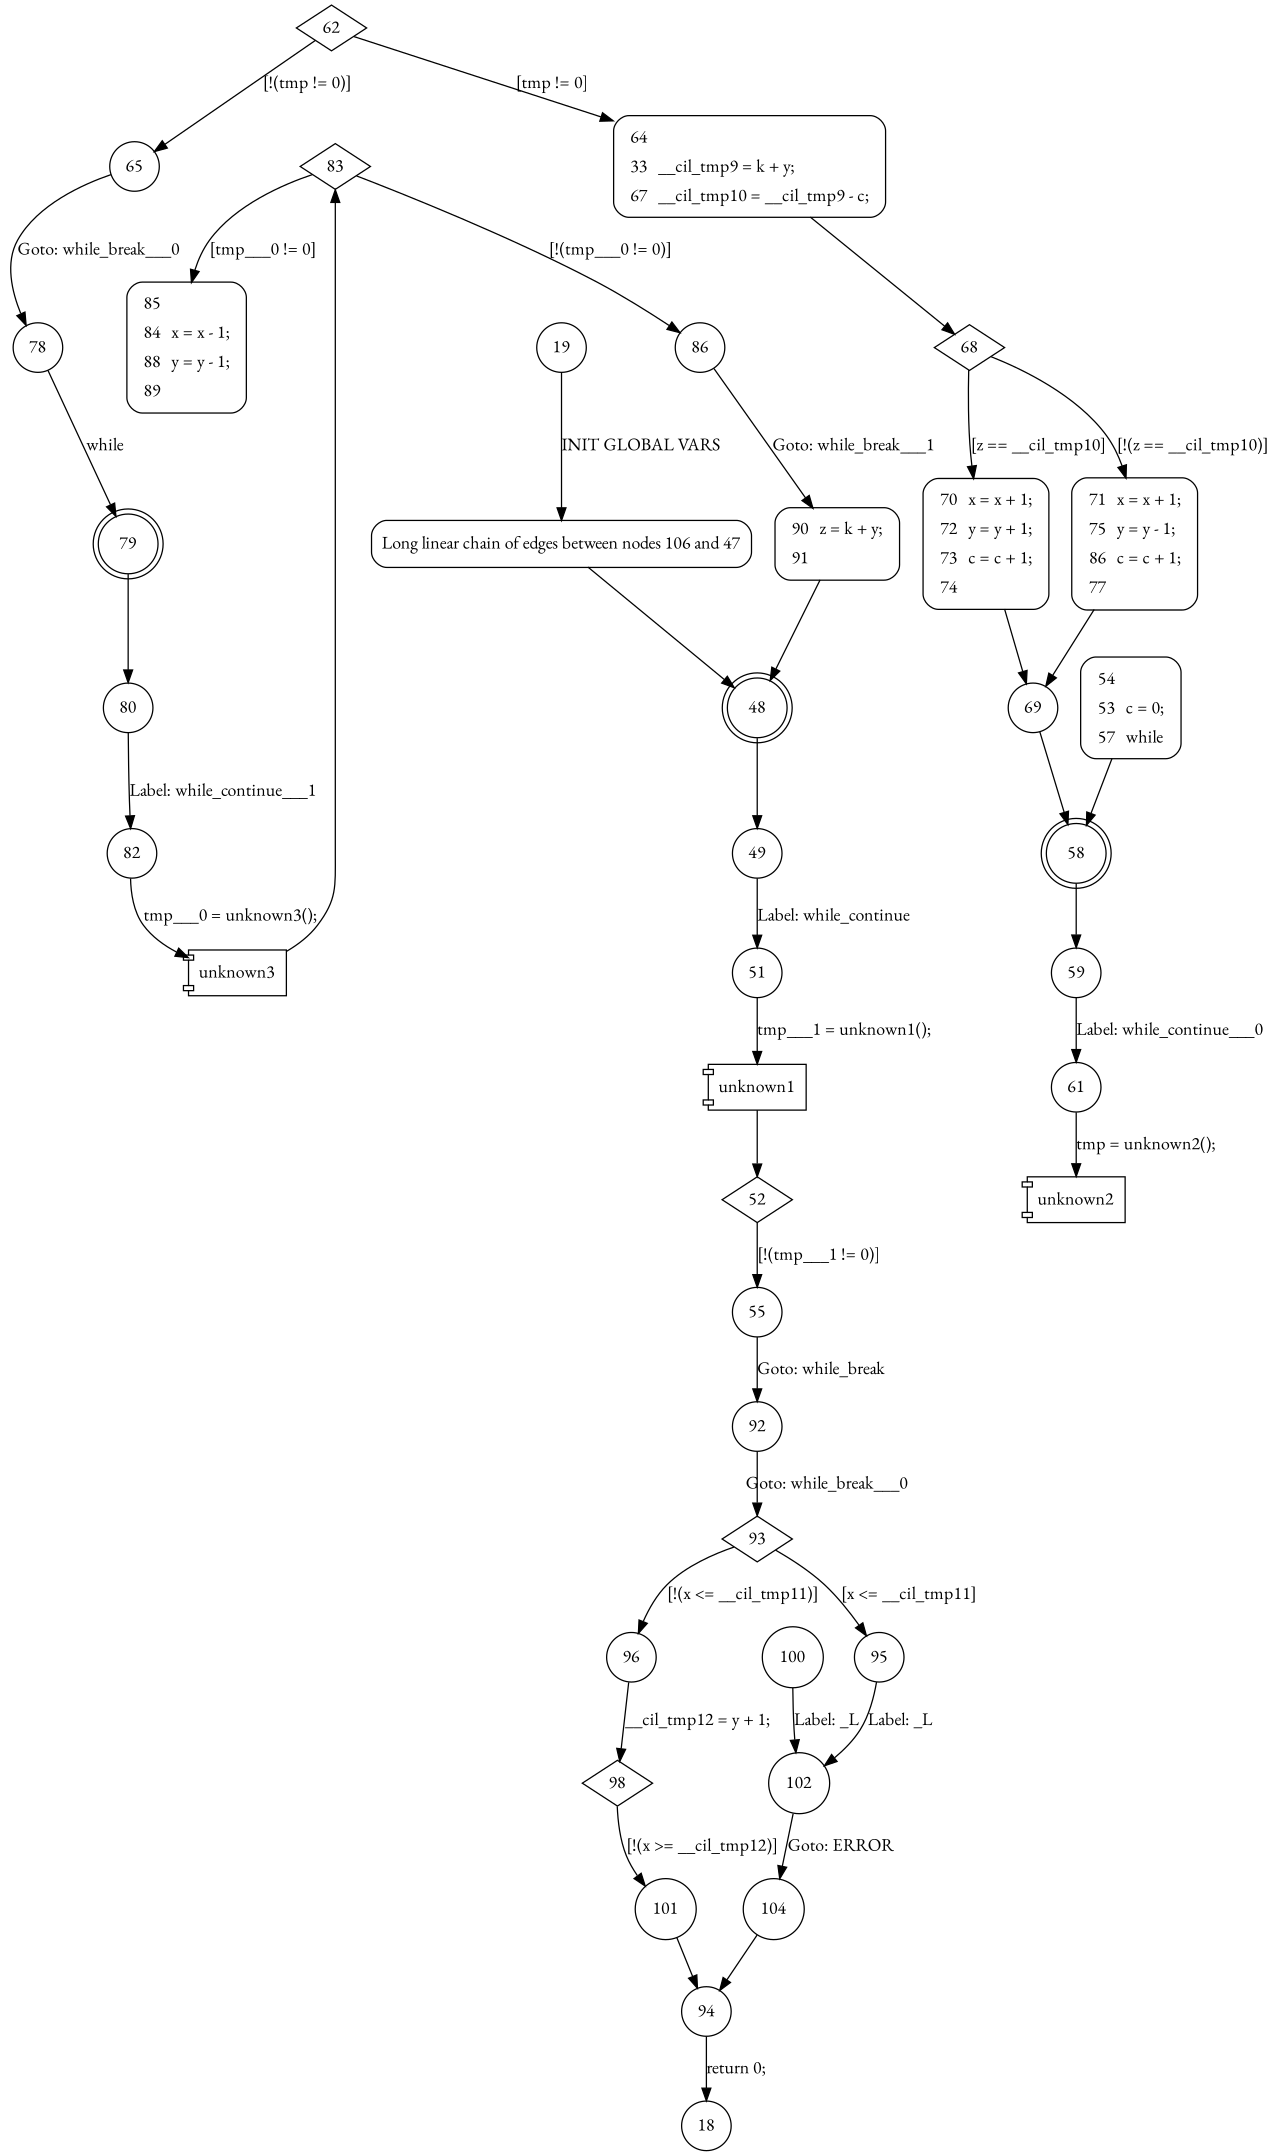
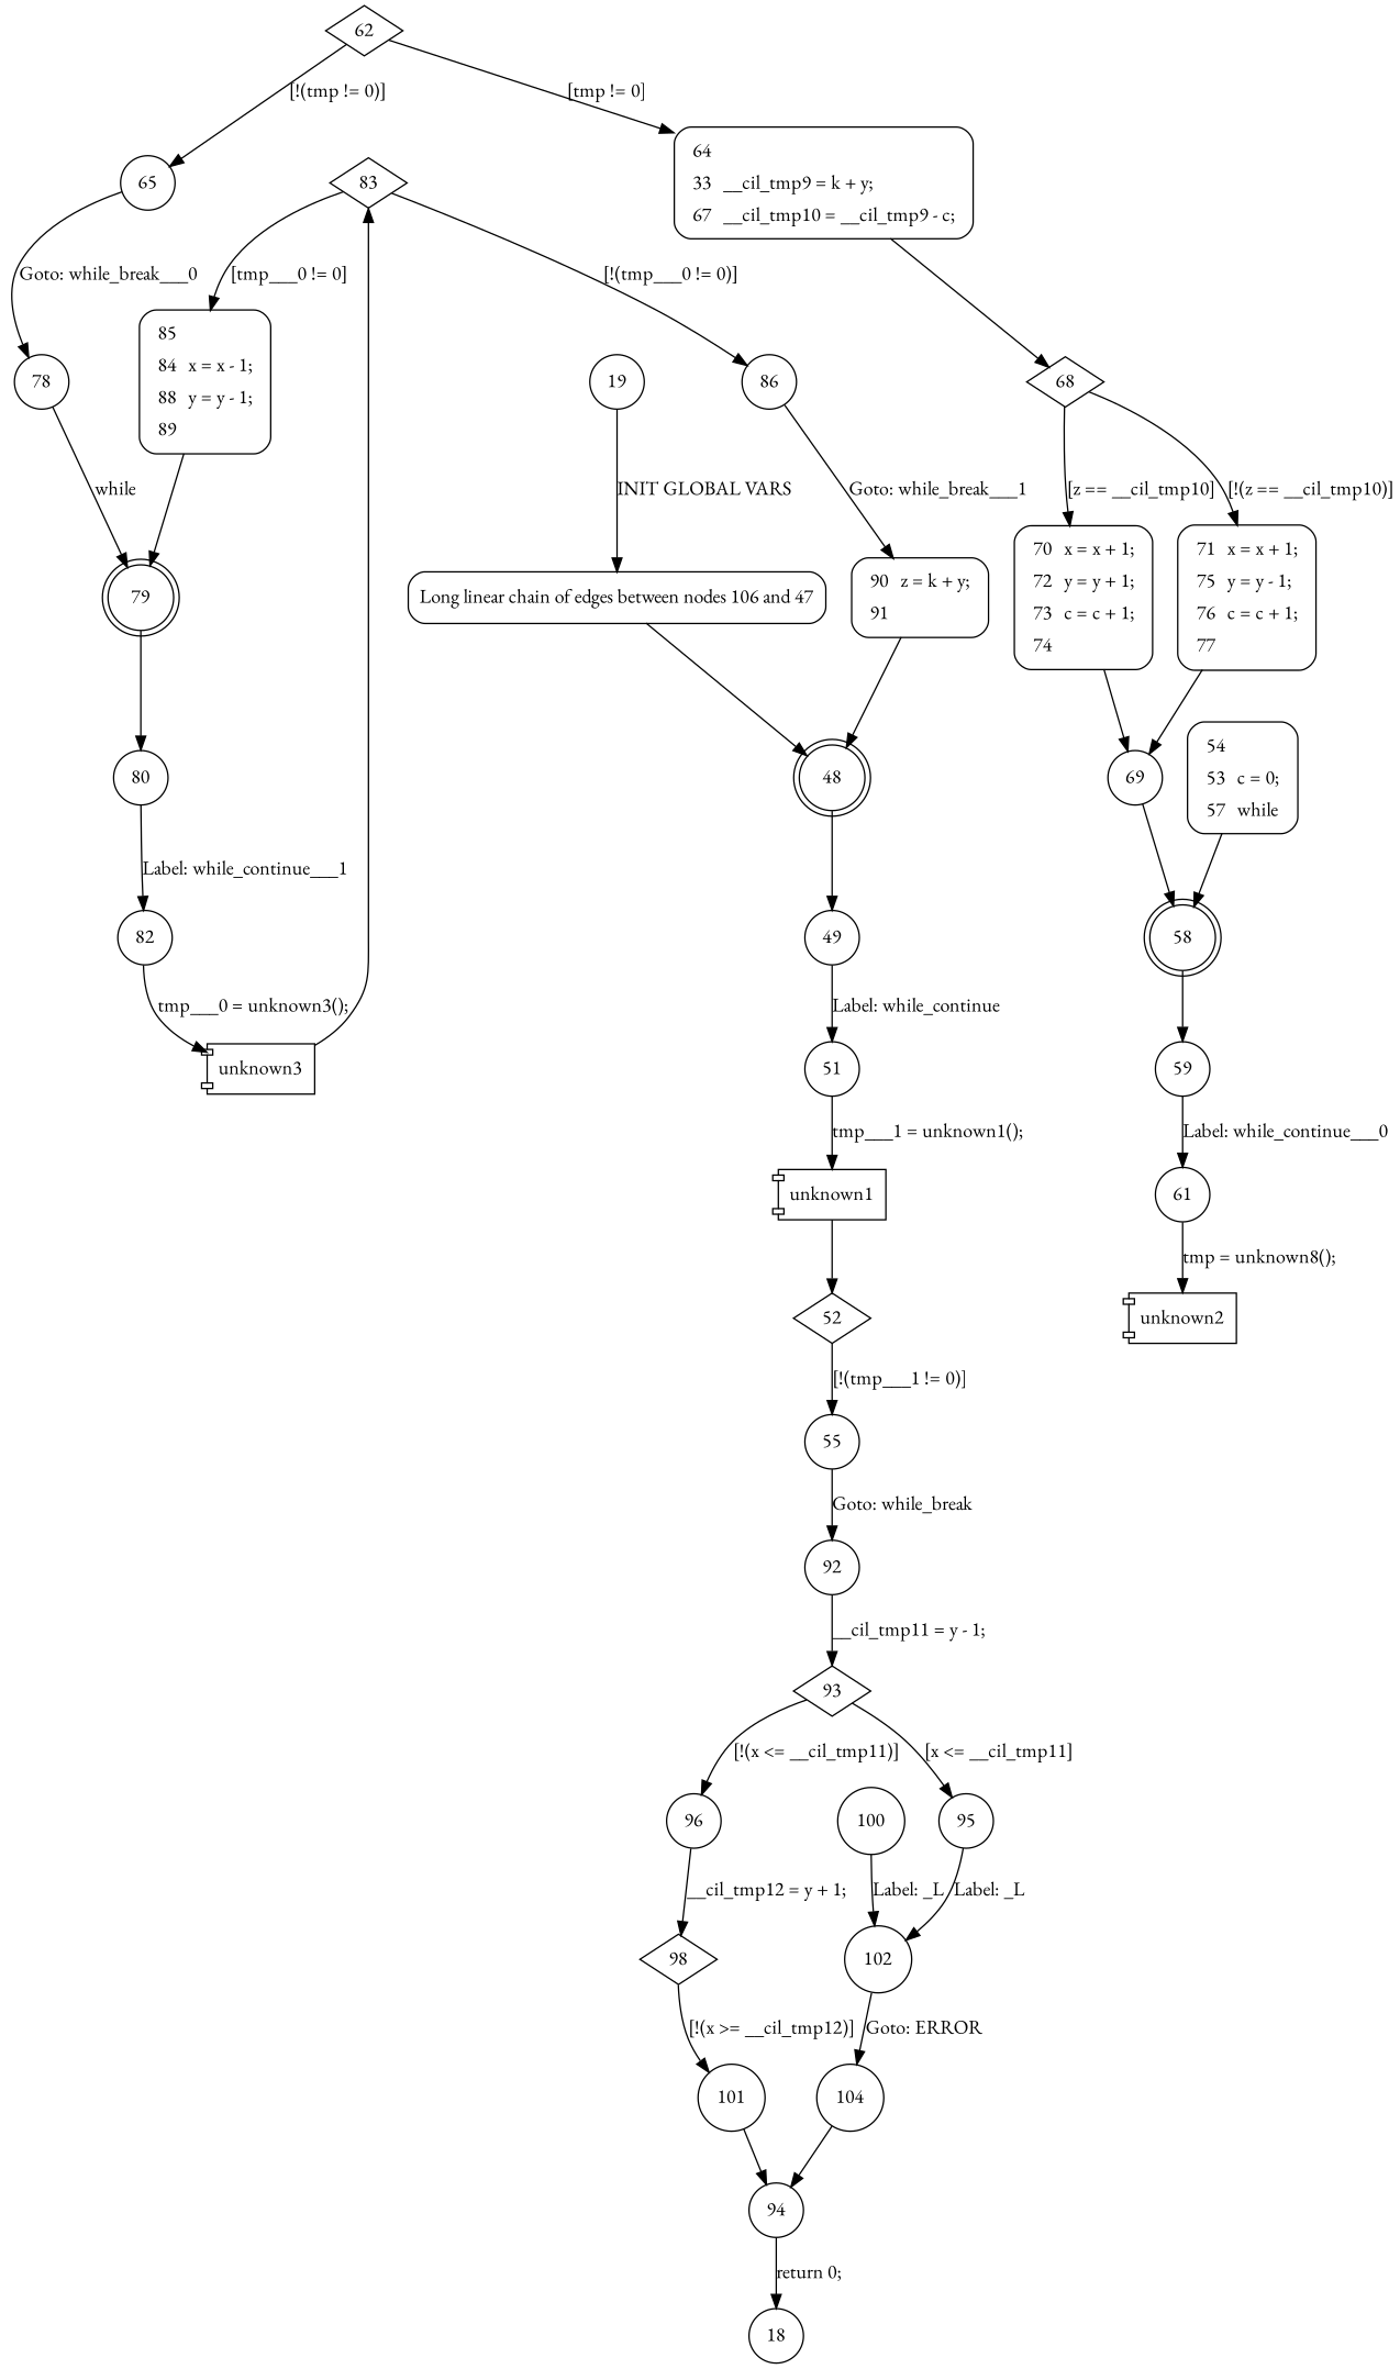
  digraph {
    fontname="EB Garamond"
    node [fontname="EB Garamond" shape=circle]
    edge [fontname="EB Garamond"]
    n1 [fillcolor=white label="Long linear chain of edges between nodes 106 and 47" penwidth=1 shape=Mrecord style="filled,bold"]
    19
    48 [shape=doublecircle]
    49
    51
    n6 [label=unknown1 shape=component]
    52 [shape=diamond]
    55
    92
    n10 [fillcolor=white label=<<table border="0" cellborder="0" cellpadding="3" bgcolor="white"><tr><td align="right">54</td><td align="left"></td></tr><tr><td align="right">53</td><td align="left">c = 0;</td></tr><tr><td align="right">57</td><td align="left">while</td></tr></table>> penwidth=1 shape=Mrecord style="filled,bold"]
    58 [shape=doublecircle]
    93 [shape=diamond]
    59
    61
    n15 [label=unknown2 shape=component]
    62 [shape=diamond]
    65
    n18 [fillcolor=white label=<<table border="0" cellborder="0" cellpadding="3" bgcolor="white"><tr><td align="right">64</td><td align="left"></td></tr><tr><td align="right">33</td><td align="left">__cil_tmp9 = k + y;</td></tr><tr><td align="right">67</td><td align="left">__cil_tmp10 = __cil_tmp9 - c;</td></tr></table>> penwidth=1 shape=Mrecord style="filled,bold"]
    78
    68 [shape=diamond]
    79 [shape=doublecircle]
-   n22 [fillcolor=white label=<<table border="0" cellborder="0" cellpadding="3" bgcolor="white"><tr><td align="right">71</td><td align="left">x = x + 1;</td></tr><tr><td align="right">75</td><td align="left">y = y - 1;</td></tr><tr><td align="right">86</td><td align="left">c = c + 1;</td></tr><tr><td align="right">77</td><td align="left"></td></tr></table>> penwidth=1 shape=Mrecord style="filled,bold"]
+   n22 [fillcolor=white label=<<table border="0" cellborder="0" cellpadding="3" bgcolor="white"><tr><td align="right">71</td><td align="left">x = x + 1;</td></tr><tr><td align="right">75</td><td align="left">y = y - 1;</td></tr><tr><td align="right">76</td><td align="left">c = c + 1;</td></tr><tr><td align="right">77</td><td align="left"></td></tr></table>> penwidth=1 shape=Mrecord style="filled,bold"]
    n23 [fillcolor=white label=<<table border="0" cellborder="0" cellpadding="3" bgcolor="white"><tr><td align="right">70</td><td align="left">x = x + 1;</td></tr><tr><td align="right">72</td><td align="left">y = y + 1;</td></tr><tr><td align="right">73</td><td align="left">c = c + 1;</td></tr><tr><td align="right">74</td><td align="left"></td></tr></table>> penwidth=1 shape=Mrecord style="filled,bold"]
    69
    80
    82
    n27 [label=unknown3 shape=component]
    83 [shape=diamond]
    86
    n30 [fillcolor=white label=<<table border="0" cellborder="0" cellpadding="3" bgcolor="white"><tr><td align="right">85</td><td align="left"></td></tr><tr><td align="right">84</td><td align="left">x = x - 1;</td></tr><tr><td align="right">88</td><td align="left">y = y - 1;</td></tr><tr><td align="right">89</td><td align="left"></td></tr></table>> penwidth=1 shape=Mrecord style="filled,bold"]
    n31 [fillcolor=white label=<<table border="0" cellborder="0" cellpadding="3" bgcolor="white"><tr><td align="right">90</td><td align="left">z = k + y;</td></tr><tr><td align="right">91</td><td align="left"></td></tr></table>> penwidth=1 shape=Mrecord style="filled,bold"]
    96
    95
    98 [shape=diamond]
    102
    101
    104
    94
    18
    100
    n1 -> 48
    19 -> n1 [label="INIT GLOBAL VARS"]
    48 -> 49
    49 -> 51 [label="Label: while_continue"]
    51 -> n6 [label="tmp___1 = unknown1();"]
    n6 -> 52
    52 -> 55 [label="[!(tmp___1 != 0)]"]
    55 -> 92 [label="Goto: while_break"]
-   92 -> 93 [label="Goto: while_break___0"]
+   92 -> 93 [label="__cil_tmp11 = y - 1;"]
    n10 -> 58
    58 -> 59
    93 -> 96 [label="[!(x <= __cil_tmp11)]"]
    93 -> 95 [label="[x <= __cil_tmp11]"]
    59 -> 61 [label="Label: while_continue___0"]
-   61 -> n15 [label="tmp = unknown2();"]
+   61 -> n15 [label="tmp = unknown8();"]
    62 -> 65 [label="[!(tmp != 0)]"]
    62 -> n18 [label="[tmp != 0]"]
    65 -> 78 [label="Goto: while_break___0"]
    n18 -> 68
    78 -> 79 [label=while]
    68 -> n22 [label="[!(z == __cil_tmp10)]"]
    68 -> n23 [label="[z == __cil_tmp10]"]
    79 -> 80
    n22 -> 69
    n23 -> 69
    69 -> 58
    80 -> 82 [label="Label: while_continue___1"]
    82 -> n27 [label="tmp___0 = unknown3();"]
    n27 -> 83
    83 -> 86 [label="[!(tmp___0 != 0)]"]
    83 -> n30 [label="[tmp___0 != 0]"]
    86 -> n31 [label="Goto: while_break___1"]
+   n30 -> 79
    n31 -> 48
    96 -> 98 [label="__cil_tmp12 = y + 1;"]
    95 -> 102 [label="Label: _L"]
    98 -> 101 [label="[!(x >= __cil_tmp12)]"]
    102 -> 104 [label="Goto: ERROR"]
    101 -> 94
    104 -> 94
    94 -> 18 [label="return 0;"]
    100 -> 102 [label="Label: _L"]
  }
